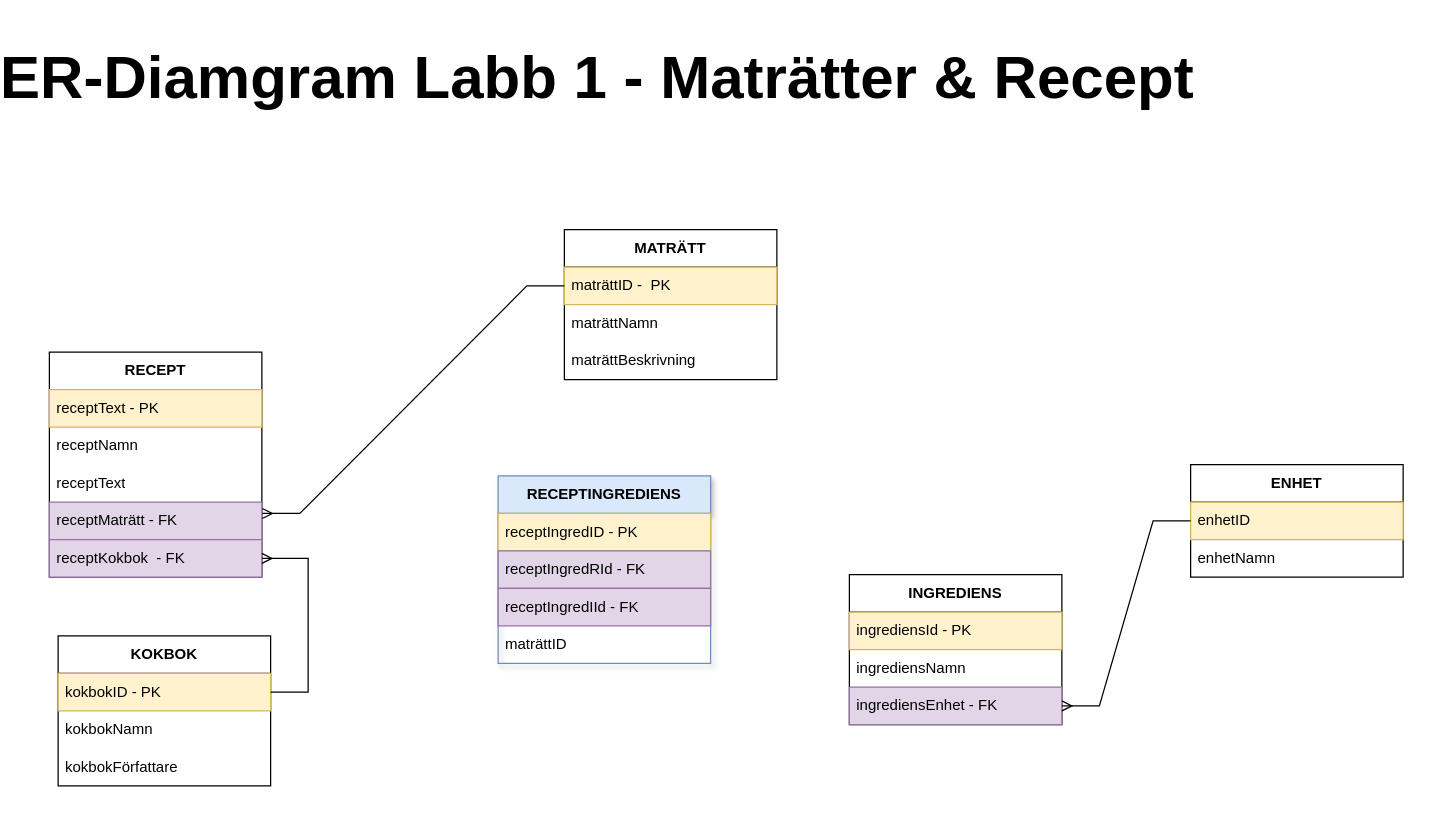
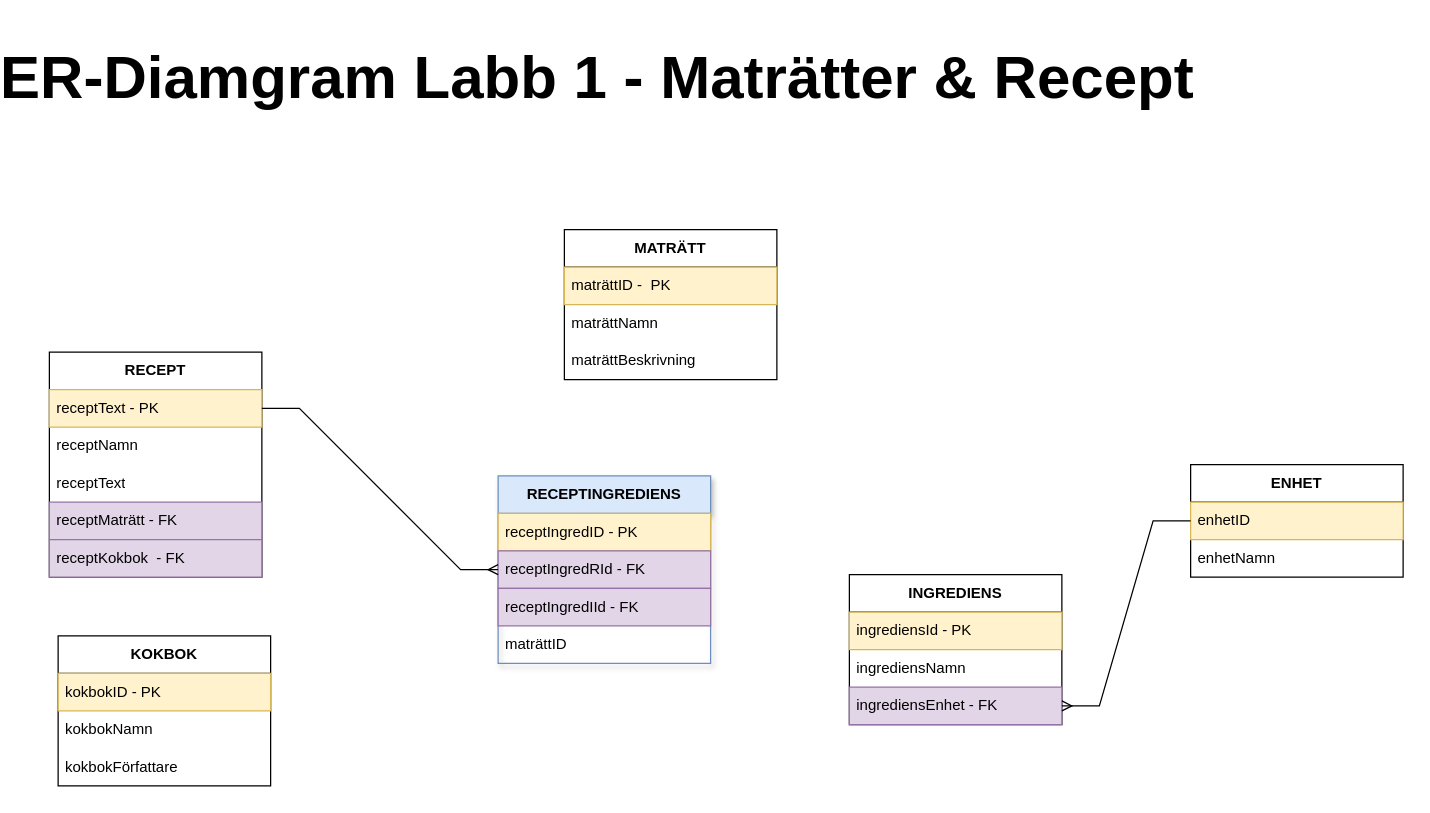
  <mxCell id="0" />
  <mxCell id="1" parent="0" />
  <mxCell id="2" value="MATRÄTT" style="swimlane;fontStyle=1;childLayout=stackLayout;horizontal=1;startSize=30;horizontalStack=0;resizeParent=1;resizeParentMax=0;resizeLast=0;collapsible=1;marginBottom=0;whiteSpace=wrap;html=1;" parent="1" vertex="1"><mxGeometry x="432" y="162" width="170" height="120" as="geometry"><mxRectangle x="160" y="240" width="60" height="30" as="alternateBounds" /></mxGeometry></mxCell>
  <mxCell id="3" value="maträttID -&amp;nbsp; PK" style="text;strokeColor=#d6b656;fillColor=#fff2cc;align=left;verticalAlign=middle;spacingLeft=4;spacingRight=4;overflow=hidden;points=[[0,0.5],[1,0.5]];portConstraint=eastwest;rotatable=0;whiteSpace=wrap;html=1;" parent="2" vertex="1"><mxGeometry y="30" width="170" height="30" as="geometry" /></mxCell>
  <mxCell id="4" value="&lt;div&gt;maträttNamn&lt;/div&gt;" style="text;strokeColor=none;fillColor=none;align=left;verticalAlign=middle;spacingLeft=4;spacingRight=4;overflow=hidden;points=[[0,0.5],[1,0.5]];portConstraint=eastwest;rotatable=0;whiteSpace=wrap;html=1;" parent="2" vertex="1"><mxGeometry y="60" width="170" height="30" as="geometry" /></mxCell>
  <mxCell id="5" value="maträttBeskrivning" style="text;strokeColor=none;fillColor=none;align=left;verticalAlign=middle;spacingLeft=4;spacingRight=4;overflow=hidden;points=[[0,0.5],[1,0.5]];portConstraint=eastwest;rotatable=0;whiteSpace=wrap;html=1;" parent="2" vertex="1"><mxGeometry y="90" width="170" height="30" as="geometry" /></mxCell>
  <mxCell id="6" value="INGREDIENS" style="swimlane;fontStyle=1;childLayout=stackLayout;horizontal=1;startSize=30;horizontalStack=0;resizeParent=1;resizeParentMax=0;resizeLast=0;collapsible=1;marginBottom=0;whiteSpace=wrap;html=1;" parent="1" vertex="1"><mxGeometry x="660" y="438" width="170" height="120" as="geometry"><mxRectangle x="160" y="240" width="60" height="30" as="alternateBounds" /></mxGeometry></mxCell>
  <mxCell id="7" value="ingrediensId - PK" style="text;strokeColor=#d6b656;fillColor=#fff2cc;align=left;verticalAlign=middle;spacingLeft=4;spacingRight=4;overflow=hidden;points=[[0,0.5],[1,0.5]];portConstraint=eastwest;rotatable=0;whiteSpace=wrap;html=1;" parent="6" vertex="1"><mxGeometry y="30" width="170" height="30" as="geometry" /></mxCell>
  <mxCell id="8" value="ingrediensNamn" style="text;strokeColor=none;fillColor=none;align=left;verticalAlign=middle;spacingLeft=4;spacingRight=4;overflow=hidden;points=[[0,0.5],[1,0.5]];portConstraint=eastwest;rotatable=0;whiteSpace=wrap;html=1;" parent="6" vertex="1"><mxGeometry y="60" width="170" height="30" as="geometry" /></mxCell>
  <mxCell id="9" value="ingrediensEnhet - FK" style="text;strokeColor=#9673a6;fillColor=#e1d5e7;align=left;verticalAlign=middle;spacingLeft=4;spacingRight=4;overflow=hidden;points=[[0,0.5],[1,0.5]];portConstraint=eastwest;rotatable=0;whiteSpace=wrap;html=1;" parent="6" vertex="1"><mxGeometry y="90" width="170" height="30" as="geometry" /></mxCell>
  <mxCell id="10" value="ENHET" style="swimlane;fontStyle=1;childLayout=stackLayout;horizontal=1;startSize=30;horizontalStack=0;resizeParent=1;resizeParentMax=0;resizeLast=0;collapsible=1;marginBottom=0;whiteSpace=wrap;html=1;" parent="1" vertex="1"><mxGeometry x="933" y="350" width="170" height="90" as="geometry"><mxRectangle x="160" y="240" width="60" height="30" as="alternateBounds" /></mxGeometry></mxCell>
  <mxCell id="11" value="enhetID" style="text;strokeColor=#d6b656;fillColor=#fff2cc;align=left;verticalAlign=middle;spacingLeft=4;spacingRight=4;overflow=hidden;points=[[0,0.5],[1,0.5]];portConstraint=eastwest;rotatable=0;whiteSpace=wrap;html=1;" parent="10" vertex="1"><mxGeometry y="30" width="170" height="30" as="geometry" /></mxCell>
  <mxCell id="12" value="enhetNamn" style="text;strokeColor=none;fillColor=none;align=left;verticalAlign=middle;spacingLeft=4;spacingRight=4;overflow=hidden;points=[[0,0.5],[1,0.5]];portConstraint=eastwest;rotatable=0;whiteSpace=wrap;html=1;" parent="10" vertex="1"><mxGeometry y="60" width="170" height="30" as="geometry" /></mxCell>
  <mxCell id="13" value="RECEPT" style="swimlane;fontStyle=1;childLayout=stackLayout;horizontal=1;startSize=30;horizontalStack=0;resizeParent=1;resizeParentMax=0;resizeLast=0;collapsible=1;marginBottom=0;whiteSpace=wrap;html=1;" parent="1" vertex="1"><mxGeometry x="20" y="260" width="170" height="180" as="geometry"><mxRectangle x="160" y="240" width="60" height="30" as="alternateBounds" /></mxGeometry></mxCell>
  <mxCell id="14" value="receptText - PK" style="text;strokeColor=#d6b656;fillColor=#fff2cc;align=left;verticalAlign=middle;spacingLeft=4;spacingRight=4;overflow=hidden;points=[[0,0.5],[1,0.5]];portConstraint=eastwest;rotatable=0;whiteSpace=wrap;html=1;" parent="13" vertex="1"><mxGeometry y="30" width="170" height="30" as="geometry" /></mxCell>
  <mxCell id="15" value="receptNamn" style="text;strokeColor=none;fillColor=none;align=left;verticalAlign=middle;spacingLeft=4;spacingRight=4;overflow=hidden;points=[[0,0.5],[1,0.5]];portConstraint=eastwest;rotatable=0;whiteSpace=wrap;html=1;" parent="13" vertex="1"><mxGeometry y="60" width="170" height="30" as="geometry" /></mxCell>
  <mxCell id="16" value="receptText" style="text;strokeColor=none;fillColor=none;align=left;verticalAlign=middle;spacingLeft=4;spacingRight=4;overflow=hidden;points=[[0,0.5],[1,0.5]];portConstraint=eastwest;rotatable=0;whiteSpace=wrap;html=1;" parent="13" vertex="1"><mxGeometry y="90" width="170" height="30" as="geometry" /></mxCell>
  <mxCell id="17" value="receptMaträtt - FK" style="text;strokeColor=#9673a6;fillColor=#e1d5e7;align=left;verticalAlign=middle;spacingLeft=4;spacingRight=4;overflow=hidden;points=[[0,0.5],[1,0.5]];portConstraint=eastwest;rotatable=0;whiteSpace=wrap;html=1;" parent="13" vertex="1"><mxGeometry y="120" width="170" height="30" as="geometry" /></mxCell>
  <mxCell id="18" value="receptKokbok&amp;nbsp; - FK" style="text;strokeColor=#9673a6;fillColor=#e1d5e7;align=left;verticalAlign=middle;spacingLeft=4;spacingRight=4;overflow=hidden;points=[[0,0.5],[1,0.5]];portConstraint=eastwest;rotatable=0;whiteSpace=wrap;html=1;" parent="13" vertex="1"><mxGeometry y="150" width="170" height="30" as="geometry" /></mxCell>
  <mxCell id="19" value="KOKBOK" style="swimlane;fontStyle=1;childLayout=stackLayout;horizontal=1;startSize=30;horizontalStack=0;resizeParent=1;resizeParentMax=0;resizeLast=0;collapsible=1;marginBottom=0;whiteSpace=wrap;html=1;" parent="1" vertex="1"><mxGeometry x="27" y="487" width="170" height="120" as="geometry"><mxRectangle x="160" y="240" width="60" height="30" as="alternateBounds" /></mxGeometry></mxCell>
  <mxCell id="20" value="kokbokID - PK" style="text;strokeColor=#d6b656;fillColor=#fff2cc;align=left;verticalAlign=middle;spacingLeft=4;spacingRight=4;overflow=hidden;points=[[0,0.5],[1,0.5]];portConstraint=eastwest;rotatable=0;whiteSpace=wrap;html=1;" parent="19" vertex="1"><mxGeometry y="30" width="170" height="30" as="geometry" /></mxCell>
  <mxCell id="21" value="kokbokNamn" style="text;strokeColor=none;fillColor=none;align=left;verticalAlign=middle;spacingLeft=4;spacingRight=4;overflow=hidden;points=[[0,0.5],[1,0.5]];portConstraint=eastwest;rotatable=0;whiteSpace=wrap;html=1;" parent="19" vertex="1"><mxGeometry y="60" width="170" height="30" as="geometry" /></mxCell>
  <mxCell id="22" value="kokbokFörfattare" style="text;strokeColor=none;fillColor=none;align=left;verticalAlign=middle;spacingLeft=4;spacingRight=4;overflow=hidden;points=[[0,0.5],[1,0.5]];portConstraint=eastwest;rotatable=0;whiteSpace=wrap;html=1;" parent="19" vertex="1"><mxGeometry y="90" width="170" height="30" as="geometry" /></mxCell>
- <mxCell id="23" value="" style="edgeStyle=entityRelationEdgeStyle;fontSize=12;html=1;endArrow=ERmany;rounded=0;exitX=0;exitY=0.5;exitDx=0;exitDy=0;entryX=1.002;entryY=0.303;entryDx=0;entryDy=0;entryPerimeter=0;" parent="1" source="3" target="17" edge="1"><mxGeometry width="100" height="100" relative="1" as="geometry"><mxPoint x="250" y="381" as="sourcePoint" /><mxPoint x="350" y="281" as="targetPoint" /></mxGeometry></mxCell>
  <mxCell id="24" value="" style="edgeStyle=entityRelationEdgeStyle;fontSize=12;html=1;endArrow=ERmany;rounded=0;entryX=1;entryY=0.5;entryDx=0;entryDy=0;exitX=0;exitY=0.5;exitDx=0;exitDy=0;" parent="1" source="11" target="9" edge="1"><mxGeometry width="100" height="100" relative="1" as="geometry"><mxPoint x="828" y="383" as="sourcePoint" /><mxPoint x="839" y="586" as="targetPoint" /><Array as="points"><mxPoint x="901" y="367" /><mxPoint x="840" y="475" /></Array></mxGeometry></mxCell>
  <mxCell id="25" value="RECEPTINGREDIENS" style="swimlane;fontStyle=1;childLayout=stackLayout;horizontal=1;startSize=30;horizontalStack=0;resizeParent=1;resizeParentMax=0;resizeLast=0;collapsible=1;marginBottom=0;whiteSpace=wrap;html=1;rounded=0;fillColor=#dae8fc;strokeColor=#6c8ebf;shadow=1;glass=0;" parent="1" vertex="1"><mxGeometry x="379" y="359" width="170" height="150" as="geometry"><mxRectangle x="160" y="240" width="60" height="30" as="alternateBounds" /></mxGeometry></mxCell>
  <mxCell id="26" value="receptIngredID - PK" style="text;strokeColor=#d6b656;fillColor=#fff2cc;align=left;verticalAlign=middle;spacingLeft=4;spacingRight=4;overflow=hidden;points=[[0,0.5],[1,0.5]];portConstraint=eastwest;rotatable=0;whiteSpace=wrap;html=1;" parent="25" vertex="1"><mxGeometry y="30" width="170" height="30" as="geometry" /></mxCell>
  <mxCell id="27" value="receptIngredRId - FK" style="text;strokeColor=#9673a6;fillColor=#e1d5e7;align=left;verticalAlign=middle;spacingLeft=4;spacingRight=4;overflow=hidden;points=[[0,0.5],[1,0.5]];portConstraint=eastwest;rotatable=0;whiteSpace=wrap;html=1;" parent="25" vertex="1"><mxGeometry y="60" width="170" height="30" as="geometry" /></mxCell>
  <mxCell id="28" value="receptIngredIId - FK" style="text;strokeColor=#9673a6;fillColor=#e1d5e7;align=left;verticalAlign=middle;spacingLeft=4;spacingRight=4;overflow=hidden;points=[[0,0.5],[1,0.5]];portConstraint=eastwest;rotatable=0;whiteSpace=wrap;html=1;" parent="25" vertex="1"><mxGeometry y="90" width="170" height="30" as="geometry" /></mxCell>
  <mxCell id="29" value="maträttID" style="text;align=left;verticalAlign=middle;spacingLeft=4;spacingRight=4;overflow=hidden;points=[[0,0.5],[1,0.5]];portConstraint=eastwest;rotatable=0;whiteSpace=wrap;html=1;" vertex="1" parent="25"><mxGeometry y="120" width="170" height="30" as="geometry" /></mxCell>
- <mxCell id="30" value="" style="edgeStyle=entityRelationEdgeStyle;fontSize=12;html=1;endArrow=ERmany;rounded=0;entryX=1;entryY=0.5;entryDx=0;entryDy=0;" parent="1" source="20" target="18" edge="1"><mxGeometry width="100" height="100" relative="1" as="geometry"><mxPoint x="214" y="516" as="sourcePoint" /><mxPoint x="314" y="416" as="targetPoint" /></mxGeometry></mxCell>
+ <mxCell id="31" value="" style="edgeStyle=entityRelationEdgeStyle;fontSize=12;html=1;endArrow=ERmany;rounded=0;entryX=0;entryY=0.5;entryDx=0;entryDy=0;" parent="1" source="14" target="27" edge="1"><mxGeometry width="100" height="100" relative="1" as="geometry"><mxPoint x="180" y="398" as="sourcePoint" /><mxPoint x="280" y="298" as="targetPoint" /><Array as="points"><mxPoint x="364" y="471" /></Array></mxGeometry></mxCell>
  <mxCell id="32" value="&lt;h1&gt;&lt;font&gt;ER-Diamgram Labb 1 - Maträtter &amp;amp; Recept&lt;/font&gt;&lt;/h1&gt;" style="text;strokeColor=none;fillColor=none;html=1;fontSize=24;fontStyle=1;verticalAlign=middle;align=center;" parent="1" vertex="1"><mxGeometry x="408" y="20" width="100" height="40" as="geometry" /></mxCell>
